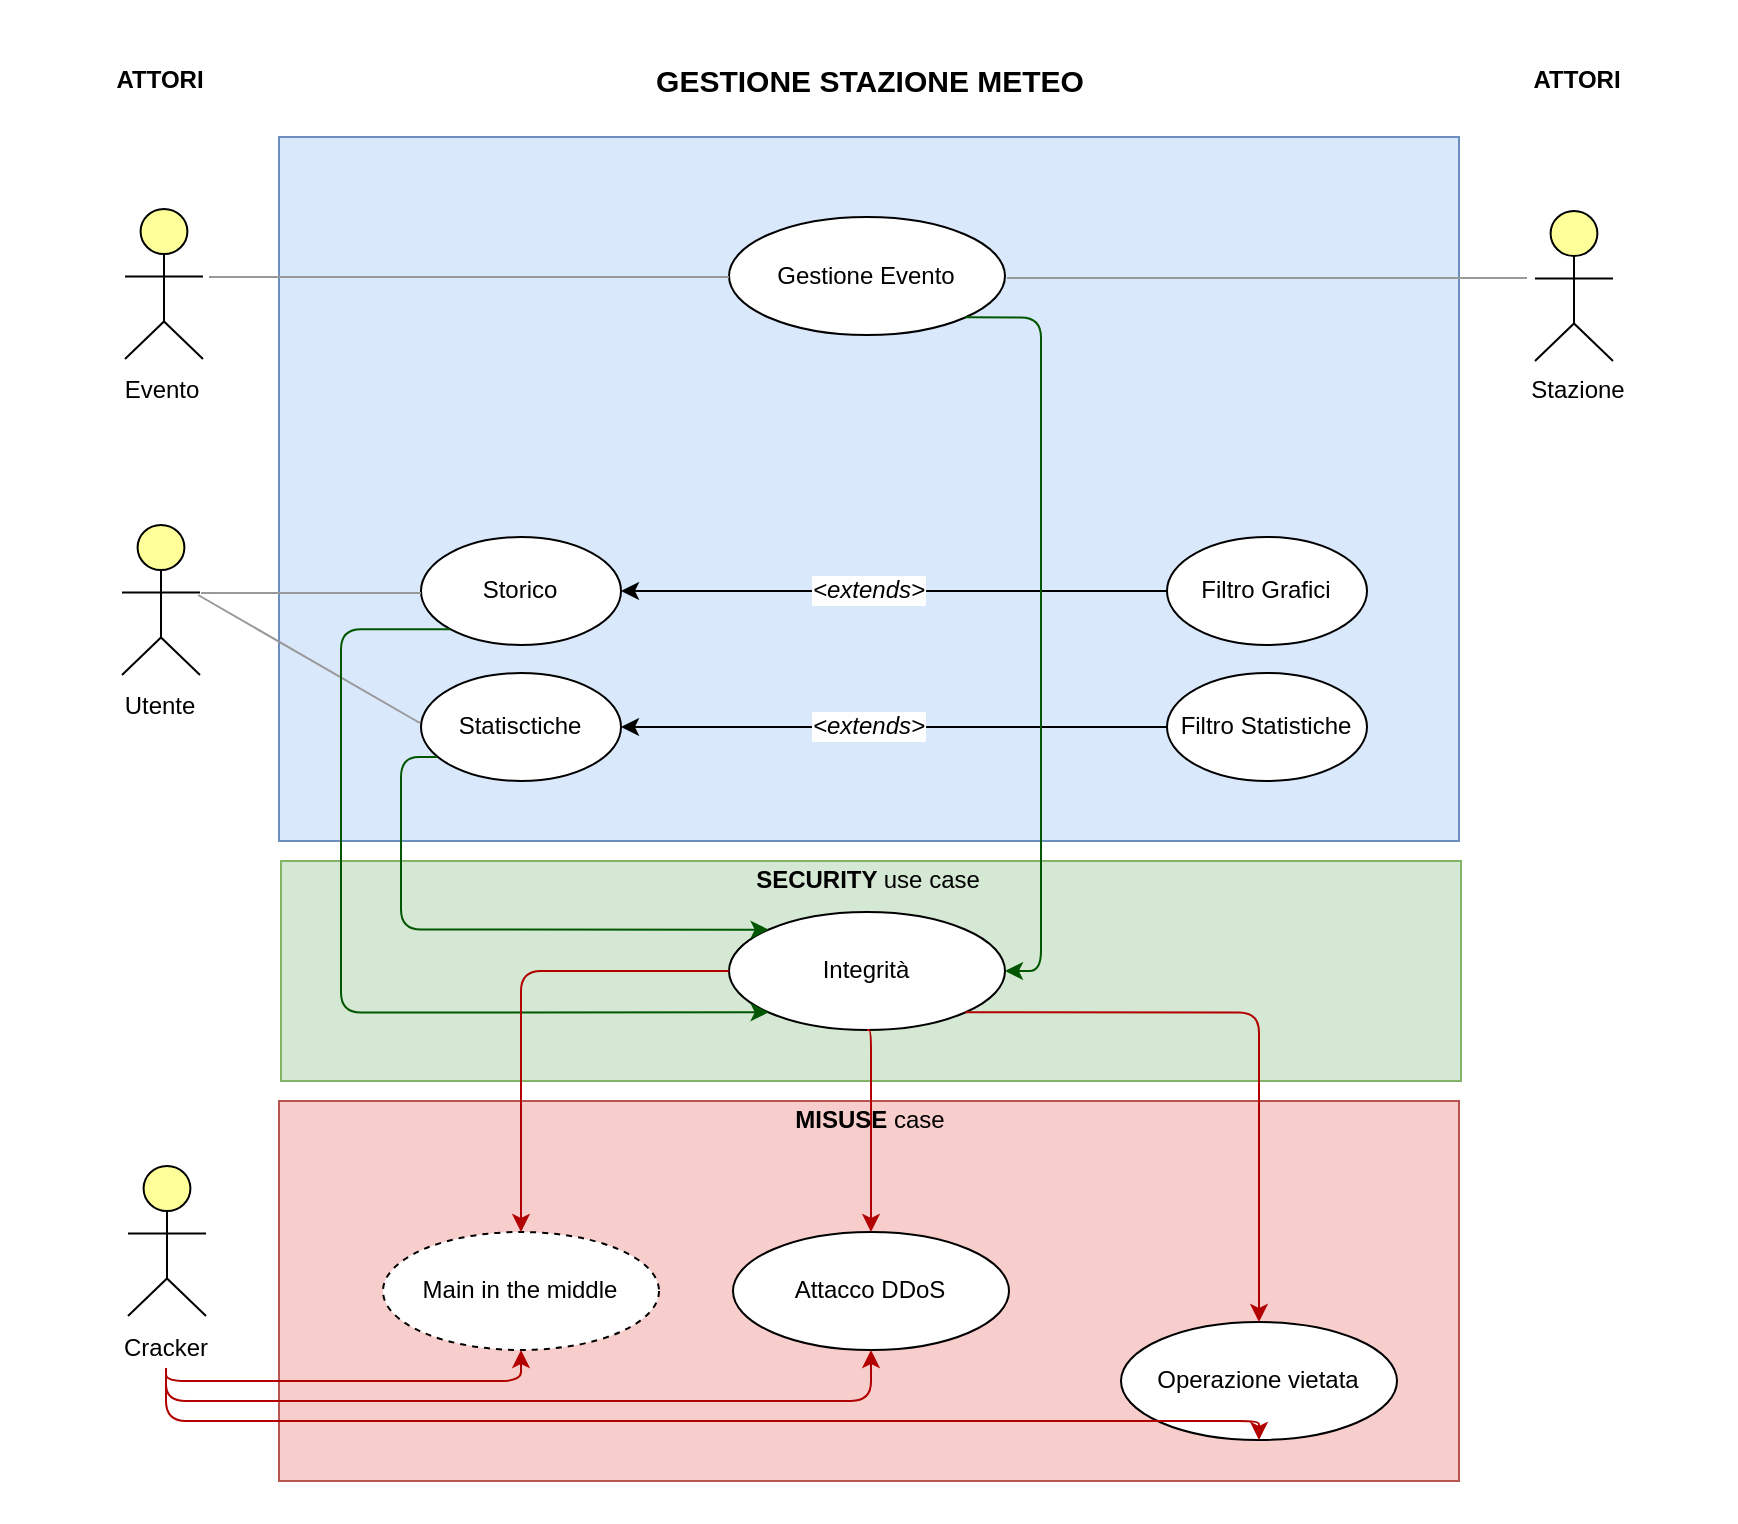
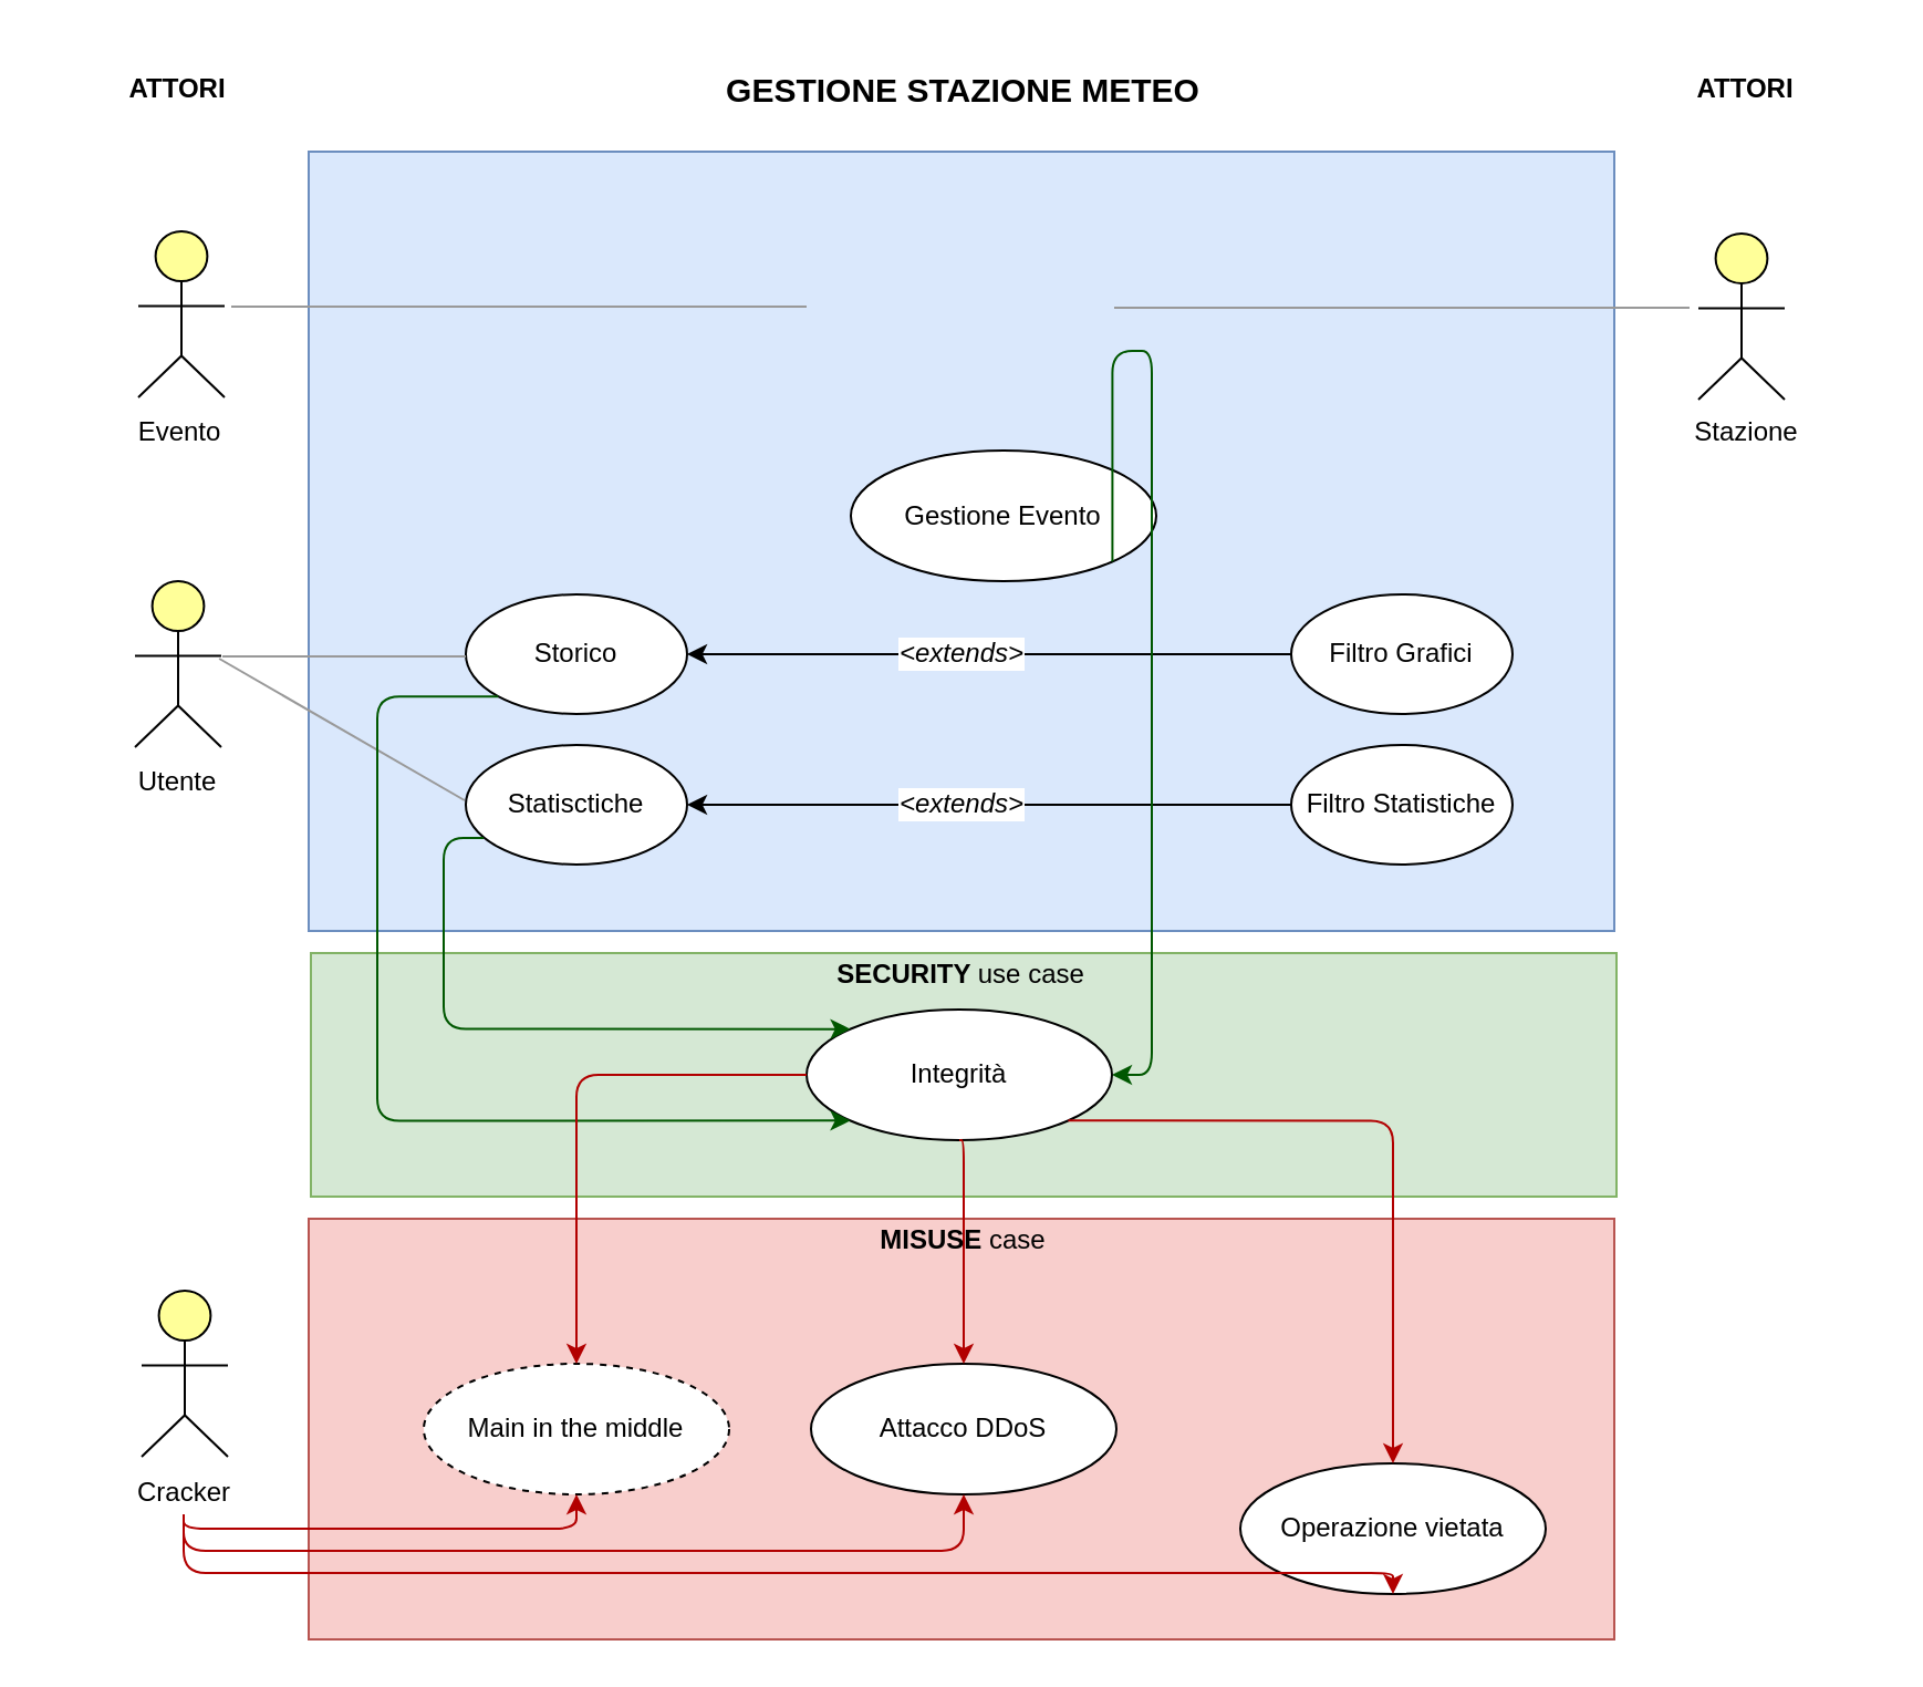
  <mxCell id="0" />
  <mxCell id="1" parent="0" />
  <mxCell id="2" value="" style="rounded=0;whiteSpace=wrap;html=1;fillColor=#dae8fc;strokeColor=#6c8ebf;gradientColor=none;" vertex="1" parent="1"><mxGeometry x="139" y="68" width="590" height="352" as="geometry" /></mxCell>
  <mxCell id="3" value="ATTORI" style="text;html=1;strokeColor=none;fillColor=none;align=center;verticalAlign=middle;whiteSpace=wrap;rounded=0;fontStyle=1" vertex="1" parent="1"><mxGeometry width="120" height="39" as="geometry" x="20" y="20" /></mxCell>
  <mxCell id="4" value="" style="html=1;outlineConnect=0;whiteSpace=wrap;fillColor=#ffff99;strokeColor=#000000;verticalLabelPosition=bottom;verticalAlign=top;align=center;shape=mxgraph.archimate3.actor;" vertex="1" parent="1"><mxGeometry x="62" y="104" width="39" height="75" as="geometry" /></mxCell>
  <mxCell id="5" value="Evento&lt;br&gt;" style="text;html=1;strokeColor=none;fillColor=none;align=center;verticalAlign=middle;whiteSpace=wrap;rounded=0;" vertex="1" parent="1"><mxGeometry x="61" y="185" width="40" height="20" as="geometry" /></mxCell>
  <mxCell id="6" value="" style="html=1;outlineConnect=0;whiteSpace=wrap;fillColor=#ffff99;strokeColor=#000000;verticalLabelPosition=bottom;verticalAlign=top;align=center;shape=mxgraph.archimate3.actor;" vertex="1" parent="1"><mxGeometry x="767" y="105" width="39" height="75" as="geometry" /></mxCell>
  <mxCell id="7" value="Stazione" style="text;html=1;strokeColor=none;fillColor=none;align=center;verticalAlign=middle;whiteSpace=wrap;rounded=0;" vertex="1" parent="1"><mxGeometry x="769" y="185" width="40" height="20" as="geometry" /></mxCell>
  <mxCell id="8" value="ATTORI" style="text;html=1;strokeColor=none;fillColor=none;align=center;verticalAlign=middle;whiteSpace=wrap;rounded=0;fontStyle=1" vertex="1" parent="1"><mxGeometry x="730" width="117" height="40" as="geometry" y="20" /></mxCell>
- <mxCell id="9" value="Gestione Evento" style="ellipse;whiteSpace=wrap;html=1;gradientColor=none;" vertex="1" parent="1"><mxGeometry x="364" y="108" width="138" height="59" as="geometry" /></mxCell>
+ <mxCell id="9" value="Gestione Evento" style="ellipse;whiteSpace=wrap;html=1;gradientColor=none;" vertex="1" parent="1"><mxGeometry x="384" y="203" width="138" height="59" as="geometry" /></mxCell>
  <mxCell id="10" value="" style="verticalLabelPosition=bottom;shadow=0;dashed=0;align=center;html=1;verticalAlign=top;strokeWidth=1;shape=mxgraph.mockup.markup.line;strokeColor=#999999;gradientColor=none;" vertex="1" parent="1"><mxGeometry x="104" y="128" width="260" height="20" as="geometry" /></mxCell>
  <mxCell id="11" value="" style="verticalLabelPosition=bottom;shadow=0;dashed=0;align=center;html=1;verticalAlign=top;strokeWidth=1;shape=mxgraph.mockup.markup.line;strokeColor=#999999;gradientColor=none;" vertex="1" parent="1"><mxGeometry x="503" y="128.5" width="260" height="20" as="geometry" /></mxCell>
  <mxCell id="12" value="&lt;b&gt;&lt;font style=&quot;font-size: 15px&quot;&gt;GESTIONE STAZIONE METEO&lt;/font&gt;&lt;/b&gt;" style="text;html=1;strokeColor=none;fillColor=none;align=center;verticalAlign=middle;whiteSpace=wrap;rounded=0;" vertex="1" parent="1"><mxGeometry x="140" width="590" height="39" as="geometry" y="20" /></mxCell>
  <mxCell id="13" value="" style="html=1;outlineConnect=0;whiteSpace=wrap;fillColor=#ffff99;strokeColor=#000000;verticalLabelPosition=bottom;verticalAlign=top;align=center;shape=mxgraph.archimate3.actor;" vertex="1" parent="1"><mxGeometry x="60.5" y="262" width="39" height="75" as="geometry" /></mxCell>
  <mxCell id="14" value="Utente&lt;br&gt;" style="text;html=1;strokeColor=none;fillColor=none;align=center;verticalAlign=middle;whiteSpace=wrap;rounded=0;" vertex="1" parent="1"><mxGeometry x="59.5" y="343" width="40" height="20" as="geometry" /></mxCell>
  <mxCell id="15" value="" style="edgeStyle=orthogonalEdgeStyle;rounded=0;orthogonalLoop=1;jettySize=auto;html=1;" edge="1" parent="1" source="17" target="18"><mxGeometry relative="1" as="geometry" /></mxCell>
  <mxCell id="16" value="&lt;i&gt;&amp;lt;extends&amp;gt;&lt;/i&gt;" style="text;html=1;resizable=0;points=[];align=center;verticalAlign=middle;labelBackgroundColor=#ffffff;" vertex="1" connectable="0" parent="15"><mxGeometry x="0.15" y="2" relative="1" as="geometry"><mxPoint x="7" y="-3" as="offset" /></mxGeometry></mxCell>
  <mxCell id="17" value="Filtro Grafici" style="ellipse;whiteSpace=wrap;html=1;gradientColor=none;" vertex="1" parent="1"><mxGeometry x="583" y="268" width="100" height="54" as="geometry" /></mxCell>
  <mxCell id="18" value="Storico" style="ellipse;whiteSpace=wrap;html=1;gradientColor=none;" vertex="1" parent="1"><mxGeometry x="210" y="268" width="100" height="54" as="geometry" /></mxCell>
  <mxCell id="19" value="" style="verticalLabelPosition=bottom;shadow=0;dashed=0;align=center;html=1;verticalAlign=top;strokeWidth=1;shape=mxgraph.mockup.markup.line;strokeColor=#999999;gradientColor=none;" vertex="1" parent="1"><mxGeometry x="100" y="286" width="110" height="20" as="geometry" /></mxCell>
  <mxCell id="20" value="Statisctiche" style="ellipse;whiteSpace=wrap;html=1;gradientColor=none;" vertex="1" parent="1"><mxGeometry x="210" y="336" width="100" height="54" as="geometry" /></mxCell>
  <mxCell id="21" value="" style="verticalLabelPosition=bottom;shadow=0;dashed=0;align=center;html=1;verticalAlign=top;strokeWidth=1;shape=mxgraph.mockup.markup.line;strokeColor=#999999;gradientColor=none;rotation=30;" vertex="1" parent="1"><mxGeometry x="90" y="319" width="128" height="20" as="geometry" /></mxCell>
  <mxCell id="22" value="Filtro Statistiche" style="ellipse;whiteSpace=wrap;html=1;gradientColor=none;" vertex="1" parent="1"><mxGeometry x="583" y="336" width="100" height="54" as="geometry" /></mxCell>
  <mxCell id="23" value="" style="edgeStyle=orthogonalEdgeStyle;rounded=0;orthogonalLoop=1;jettySize=auto;html=1;" edge="1" parent="1"><mxGeometry relative="1" as="geometry"><mxPoint x="583" y="363" as="sourcePoint" /><mxPoint x="310" y="363" as="targetPoint" /></mxGeometry></mxCell>
  <mxCell id="24" value="&lt;i&gt;&amp;lt;extends&amp;gt;&lt;/i&gt;" style="text;html=1;resizable=0;points=[];align=center;verticalAlign=middle;labelBackgroundColor=#ffffff;" vertex="1" connectable="0" parent="23"><mxGeometry x="0.15" y="2" relative="1" as="geometry"><mxPoint x="7" y="-3" as="offset" /></mxGeometry></mxCell>
  <mxCell id="25" value="" style="rounded=0;whiteSpace=wrap;html=1;fillColor=#d5e8d4;strokeColor=#82b366;" vertex="1" parent="1"><mxGeometry x="140" y="430" width="590" height="110" as="geometry" /></mxCell>
  <mxCell id="26" value="" style="edgeStyle=segmentEdgeStyle;endArrow=classic;html=1;exitX=1;exitY=1;exitDx=0;exitDy=0;entryX=1;entryY=0.5;entryDx=0;entryDy=0;fillColor=#008a00;strokeColor=#005700;" edge="1" parent="1" source="9" target="27"><mxGeometry width="50" height="50" relative="1" as="geometry"><mxPoint x="470" y="235" as="sourcePoint" /><mxPoint x="520" y="185" as="targetPoint" /><Array as="points"><mxPoint x="520" y="158" /><mxPoint x="520" y="485" /></Array></mxGeometry></mxCell>
  <mxCell id="27" value="Integrità" style="ellipse;whiteSpace=wrap;html=1;gradientColor=none;" vertex="1" parent="1"><mxGeometry x="364" y="455.5" width="138" height="59" as="geometry" /></mxCell>
  <mxCell id="28" value="" style="edgeStyle=segmentEdgeStyle;endArrow=classic;html=1;exitX=0;exitY=1;exitDx=0;exitDy=0;entryX=0;entryY=1;entryDx=0;entryDy=0;fillColor=#008a00;strokeColor=#005700;" edge="1" parent="1" source="18" target="27"><mxGeometry width="50" height="50" relative="1" as="geometry"><mxPoint x="70" y="510" as="sourcePoint" /><mxPoint x="225" y="314" as="targetPoint" /><Array as="points"><mxPoint x="170" y="314" /><mxPoint x="170" y="506" /></Array></mxGeometry></mxCell>
  <mxCell id="29" value="" style="edgeStyle=segmentEdgeStyle;endArrow=classic;html=1;entryX=0;entryY=0;entryDx=0;entryDy=0;exitX=0.08;exitY=0.778;exitDx=0;exitDy=0;exitPerimeter=0;fillColor=#008a00;strokeColor=#005700;" edge="1" parent="1" source="20" target="27"><mxGeometry width="50" height="50" relative="1" as="geometry"><mxPoint x="190" y="490" as="sourcePoint" /><mxPoint x="240" y="440" as="targetPoint" /><Array as="points"><mxPoint x="200" y="378" /><mxPoint x="200" y="464" /></Array></mxGeometry></mxCell>
  <mxCell id="30" value="" style="rounded=0;whiteSpace=wrap;html=1;fillColor=#f8cecc;strokeColor=#b85450;" vertex="1" parent="1"><mxGeometry x="139" y="550" width="590" height="190" as="geometry" /></mxCell>
  <mxCell id="31" value="&lt;b&gt;SECURITY &lt;/b&gt;use&lt;b&gt; &lt;/b&gt;case" style="text;html=1;strokeColor=none;fillColor=none;align=center;verticalAlign=middle;whiteSpace=wrap;rounded=0;" vertex="1" parent="1"><mxGeometry x="374" y="430" width="120" height="20" as="geometry" /></mxCell>
  <mxCell id="32" value="Main in the middle" style="ellipse;whiteSpace=wrap;html=1;gradientColor=none;dashed=1;" vertex="1" parent="1"><mxGeometry x="191" y="615.5" width="138" height="59" as="geometry" /></mxCell>
  <mxCell id="33" value="Attacco DDoS" style="ellipse;whiteSpace=wrap;html=1;gradientColor=none;" vertex="1" parent="1"><mxGeometry x="366" y="615.5" width="138" height="59" as="geometry" /></mxCell>
  <mxCell id="34" value="Operazione vietata" style="ellipse;whiteSpace=wrap;html=1;gradientColor=none;" vertex="1" parent="1"><mxGeometry x="560" y="660.5" width="138" height="59" as="geometry" /></mxCell>
  <mxCell id="35" value="" style="edgeStyle=segmentEdgeStyle;endArrow=classic;html=1;exitX=0;exitY=0.5;exitDx=0;exitDy=0;entryX=0.5;entryY=0;entryDx=0;entryDy=0;fillColor=#e51400;strokeColor=#B20000;" edge="1" parent="1" source="27" target="32"><mxGeometry width="50" height="50" relative="1" as="geometry"><mxPoint x="220" y="620" as="sourcePoint" /><mxPoint x="270" y="570" as="targetPoint" /></mxGeometry></mxCell>
  <mxCell id="36" value="" style="edgeStyle=segmentEdgeStyle;endArrow=classic;html=1;exitX=0.5;exitY=1;exitDx=0;exitDy=0;entryX=0.5;entryY=0;entryDx=0;entryDy=0;fillColor=#e51400;strokeColor=#B20000;" edge="1" parent="1" source="27" target="33"><mxGeometry width="50" height="50" relative="1" as="geometry"><mxPoint x="490" y="630" as="sourcePoint" /><mxPoint x="540" y="580" as="targetPoint" /><Array as="points"><mxPoint x="435" y="515" /></Array></mxGeometry></mxCell>
  <mxCell id="37" value="&lt;b&gt;MISUSE &lt;/b&gt;case&lt;br&gt;" style="text;html=1;strokeColor=none;fillColor=none;align=center;verticalAlign=middle;whiteSpace=wrap;rounded=0;" vertex="1" parent="1"><mxGeometry x="375" y="550" width="120" height="20" as="geometry" /></mxCell>
  <mxCell id="38" value="" style="edgeStyle=segmentEdgeStyle;endArrow=classic;html=1;exitX=1;exitY=1;exitDx=0;exitDy=0;entryX=0.5;entryY=0;entryDx=0;entryDy=0;fillColor=#e51400;strokeColor=#B20000;" edge="1" parent="1" source="27" target="34"><mxGeometry width="50" height="50" relative="1" as="geometry"><mxPoint x="600" y="610" as="sourcePoint" /><mxPoint x="650" y="560" as="targetPoint" /></mxGeometry></mxCell>
  <mxCell id="39" value="" style="html=1;outlineConnect=0;whiteSpace=wrap;fillColor=#ffff99;strokeColor=#000000;verticalLabelPosition=bottom;verticalAlign=top;align=center;shape=mxgraph.archimate3.actor;" vertex="1" parent="1"><mxGeometry x="63.5" y="582.5" width="39" height="75" as="geometry" /></mxCell>
  <mxCell id="40" value="Cracker&lt;br&gt;" style="text;html=1;strokeColor=none;fillColor=none;align=center;verticalAlign=middle;whiteSpace=wrap;rounded=0;" vertex="1" parent="1"><mxGeometry x="62.5" y="663.5" width="40" height="20" as="geometry" /></mxCell>
  <mxCell id="41" value="" style="edgeStyle=segmentEdgeStyle;endArrow=classic;html=1;entryX=0.5;entryY=1;entryDx=0;entryDy=0;exitX=0.5;exitY=1;exitDx=0;exitDy=0;fillColor=#e51400;strokeColor=#B20000;" edge="1" parent="1" source="40" target="32"><mxGeometry width="50" height="50" relative="1" as="geometry"><mxPoint x="70" y="750" as="sourcePoint" /><mxPoint x="120" y="700" as="targetPoint" /><Array as="points"><mxPoint x="83" y="690" /><mxPoint x="260" y="690" /></Array></mxGeometry></mxCell>
  <mxCell id="42" value="" style="edgeStyle=segmentEdgeStyle;endArrow=classic;html=1;entryX=0.5;entryY=1;entryDx=0;entryDy=0;exitX=0.5;exitY=1;exitDx=0;exitDy=0;fillColor=#e51400;strokeColor=#B20000;" edge="1" parent="1" source="40" target="33"><mxGeometry width="50" height="50" relative="1" as="geometry"><mxPoint x="60" y="780" as="sourcePoint" /><mxPoint x="110" y="730" as="targetPoint" /><Array as="points"><mxPoint x="83" y="700" /><mxPoint x="435" y="700" /></Array></mxGeometry></mxCell>
  <mxCell id="43" value="" style="edgeStyle=segmentEdgeStyle;endArrow=classic;html=1;entryX=0.5;entryY=1;entryDx=0;entryDy=0;exitX=0.5;exitY=1;exitDx=0;exitDy=0;fillColor=#e51400;strokeColor=#B20000;" edge="1" parent="1" source="40" target="34"><mxGeometry width="50" height="50" relative="1" as="geometry"><mxPoint x="70" y="770" as="sourcePoint" /><mxPoint x="120" y="720" as="targetPoint" /><Array as="points"><mxPoint x="83" y="710" /><mxPoint x="629" y="710" /></Array></mxGeometry></mxCell>
